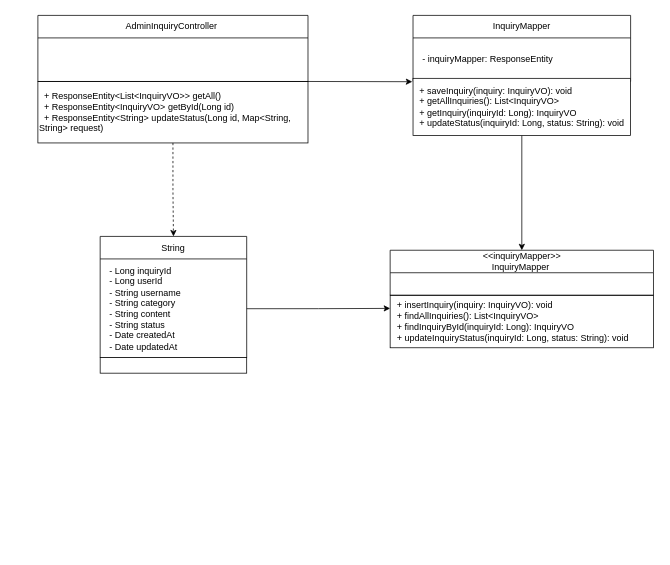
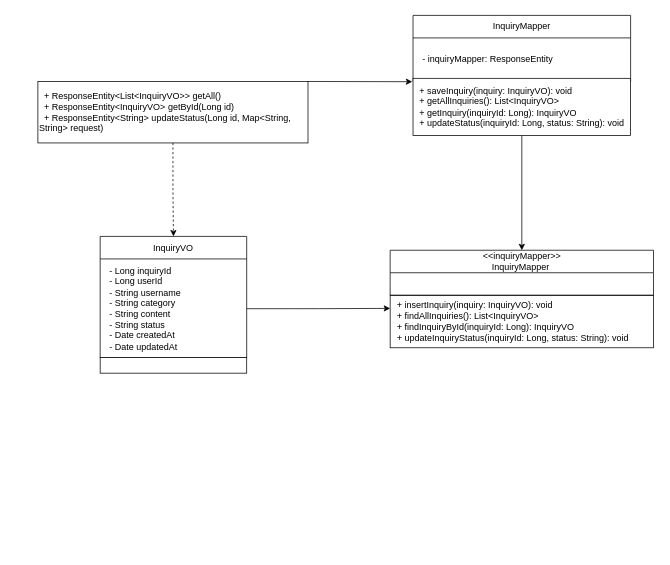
  <mxCell id="0" />
  <mxCell id="1" parent="0" />
  <mxCell id="2" value="" style="endArrow=classic;html=1;rounded=0;exitX=1;exitY=0;exitDx=0;exitDy=0;entryX=0;entryY=0.25;entryDx=0;entryDy=0;" edge="1" parent="1" source="11"><mxGeometry width="50" height="50" relative="1" as="geometry"><mxPoint x="209" y="263" as="sourcePoint" /><mxPoint x="549" y="108.37" as="targetPoint" /></mxGeometry></mxCell>
  <mxCell id="3" style="edgeStyle=orthogonalEdgeStyle;rounded=0;orthogonalLoop=1;jettySize=auto;html=1;entryX=0.5;entryY=0;entryDx=0;entryDy=0;" edge="1" parent="1" source="16" target="20"><mxGeometry relative="1" as="geometry" /></mxCell>
  <mxCell id="4" value="" style="endArrow=classic;html=1;rounded=0;exitX=1;exitY=0.5;exitDx=0;exitDy=0;entryX=0;entryY=0.25;entryDx=0;entryDy=0;edgeStyle=orthogonalEdgeStyle;" edge="1" parent="1" source="8" target="19"><mxGeometry width="50" height="50" relative="1" as="geometry"><mxPoint x="-151" y="809" as="sourcePoint" /><mxPoint x="410" y="557.68" as="targetPoint" /></mxGeometry></mxCell>
  <mxCell id="5" value="" style="group" vertex="1" connectable="0" parent="1"><mxGeometry x="20" y="460" width="250" height="271" as="geometry" /></mxCell>
  <mxCell id="6" value="" style="group" vertex="1" connectable="0" parent="5"><mxGeometry x="103" y="-144" width="250" height="250.154" as="geometry" /></mxCell>
- <mxCell id="7" value="String" style="swimlane;fontStyle=0;childLayout=stackLayout;horizontal=1;startSize=30;horizontalStack=0;resizeParent=1;resizeParentMax=0;resizeLast=0;collapsible=1;marginBottom=0;whiteSpace=wrap;html=1;container=0;" vertex="1" parent="6"><mxGeometry x="10" y="-1.42" width="195.31" height="161.42" as="geometry"><mxRectangle x="100" y="80" width="140" height="30" as="alternateBounds" /></mxGeometry></mxCell>
+ <mxCell id="7" value="InquiryVO" style="swimlane;fontStyle=0;childLayout=stackLayout;horizontal=1;startSize=30;horizontalStack=0;resizeParent=1;resizeParentMax=0;resizeLast=0;collapsible=1;marginBottom=0;whiteSpace=wrap;html=1;container=0;" vertex="1" parent="6"><mxGeometry x="10" y="-1.42" width="195.31" height="161.42" as="geometry"><mxRectangle x="100" y="80" width="140" height="30" as="alternateBounds" /></mxGeometry></mxCell>
  <mxCell id="8" value="&lt;div&gt;&amp;nbsp; - Long inquiryId&lt;/div&gt;&lt;div&gt;&amp;nbsp; - Long userId&lt;/div&gt;&lt;div&gt;&amp;nbsp; - String username&lt;/div&gt;&lt;div&gt;&amp;nbsp; - String category&lt;/div&gt;&lt;div&gt;&amp;nbsp; - String content&lt;/div&gt;&lt;div&gt;&amp;nbsp; - String status&lt;/div&gt;&lt;div&gt;&amp;nbsp; - Date createdAt&lt;/div&gt;&lt;div&gt;&amp;nbsp; - Date updatedAt&lt;/div&gt;" style="text;strokeColor=none;fillColor=none;align=left;verticalAlign=middle;spacingLeft=4;spacingRight=4;overflow=hidden;points=[[0,0.5],[1,0.5]];portConstraint=eastwest;rotatable=0;whiteSpace=wrap;html=1;container=0;" vertex="1" parent="6"><mxGeometry x="10" y="29.85" width="195.31" height="130.15" as="geometry" /></mxCell>
  <mxCell id="9" value="" style="rounded=0;whiteSpace=wrap;html=1;align=left;container=0;" vertex="1" parent="6"><mxGeometry x="10" y="159.996" width="195.31" height="20.846" as="geometry" /></mxCell>
  <mxCell id="10" value="" style="group" vertex="1" connectable="0" parent="1"><mxGeometry x="50" y="20" width="360" height="170" as="geometry" /></mxCell>
  <mxCell id="11" value="&lt;div&gt;&amp;nbsp; + ResponseEntity&amp;lt;List&amp;lt;InquiryVO&amp;gt;&amp;gt; getAll()&lt;/div&gt;&lt;div&gt;&amp;nbsp; + ResponseEntity&amp;lt;InquiryVO&amp;gt; getById(Long id)&lt;/div&gt;&lt;div&gt;&amp;nbsp; + ResponseEntity&amp;lt;String&amp;gt; updateStatus(Long id, Map&amp;lt;String, String&amp;gt; request)&lt;/div&gt;" style="rounded=0;whiteSpace=wrap;html=1;align=left;container=0;" vertex="1" parent="10"><mxGeometry y="88.06" width="360" height="81.94" as="geometry" /></mxCell>
- <mxCell id="12" value="AdminInquiryController&amp;nbsp;" style="swimlane;fontStyle=0;childLayout=stackLayout;horizontal=1;startSize=30;horizontalStack=0;resizeParent=1;resizeParentMax=0;resizeLast=0;collapsible=1;marginBottom=0;whiteSpace=wrap;html=1;container=0;" vertex="1" parent="10"><mxGeometry width="360" height="88.06" as="geometry"><mxRectangle x="100" y="80" width="140" height="30" as="alternateBounds" /></mxGeometry></mxCell>
  <mxCell id="13" style="rounded=0;orthogonalLoop=1;jettySize=auto;html=1;edgeStyle=orthogonalEdgeStyle;dashed=1;" edge="1" parent="1" source="11" target="7"><mxGeometry relative="1" as="geometry" /></mxCell>
  <mxCell id="14" value="" style="group" vertex="1" connectable="0" parent="1"><mxGeometry x="550" y="20" width="290" height="160" as="geometry" /></mxCell>
  <mxCell id="15" value="InquiryMapper" style="swimlane;fontStyle=0;childLayout=stackLayout;horizontal=1;startSize=30;horizontalStack=0;resizeParent=1;resizeParentMax=0;resizeLast=0;collapsible=1;marginBottom=0;whiteSpace=wrap;html=1;container=0;" vertex="1" parent="14"><mxGeometry width="290.0" height="88.065" as="geometry"><mxRectangle x="100" y="80" width="140" height="30" as="alternateBounds" /></mxGeometry></mxCell>
  <mxCell id="16" value="&lt;div&gt;&amp;nbsp; + saveInquiry(inquiry: InquiryVO): void&lt;/div&gt;&lt;div&gt;&amp;nbsp; + getAllInquiries(): List&amp;lt;InquiryVO&amp;gt;&lt;/div&gt;&lt;div&gt;&amp;nbsp; + getInquiry(inquiryId: Long): InquiryVO&lt;/div&gt;&lt;div&gt;&amp;nbsp; + updateStatus(inquiryId: Long, status: String): void&lt;/div&gt;" style="rounded=0;whiteSpace=wrap;html=1;align=left;container=0;" vertex="1" parent="14"><mxGeometry y="83.87" width="290.0" height="76.13" as="geometry" /></mxCell>
  <mxCell id="17" value="&amp;nbsp; - inquiryMapper: ResponseEntity" style="text;strokeColor=none;fillColor=none;align=left;verticalAlign=middle;spacingLeft=4;spacingRight=4;overflow=hidden;points=[[0,0.5],[1,0.5]];portConstraint=eastwest;rotatable=0;whiteSpace=wrap;html=1;container=0;" vertex="1" parent="14"><mxGeometry y="30" width="290.0" height="58.065" as="geometry" /></mxCell>
  <mxCell id="18" value="" style="group" vertex="1" connectable="0" parent="1"><mxGeometry x="519.5" y="333" width="351" height="150" as="geometry" /></mxCell>
  <mxCell id="19" value="&lt;div&gt;&amp;nbsp; + insertInquiry(inquiry: InquiryVO): void&lt;/div&gt;&lt;div&gt;&amp;nbsp; + findAllInquiries(): List&amp;lt;InquiryVO&amp;gt;&lt;/div&gt;&lt;div&gt;&amp;nbsp; + findInquiryById(inquiryId: Long): InquiryVO&lt;/div&gt;&lt;div&gt;&amp;nbsp; + updateInquiryStatus(inquiryId: Long, status: String): void&lt;/div&gt;" style="rounded=0;whiteSpace=wrap;html=1;align=left;container=0;" vertex="1" parent="18"><mxGeometry y="60" width="351" height="70" as="geometry" /></mxCell>
  <mxCell id="20" value="&lt;div&gt;&amp;lt;&amp;lt;inquiryMapper&amp;gt;&amp;gt;&lt;/div&gt;InquiryMapper&amp;nbsp;" style="swimlane;fontStyle=0;childLayout=stackLayout;horizontal=1;startSize=30;horizontalStack=0;resizeParent=1;resizeParentMax=0;resizeLast=0;collapsible=1;marginBottom=0;whiteSpace=wrap;html=1;container=0;" vertex="1" parent="18"><mxGeometry width="351" height="60" as="geometry"><mxRectangle x="100" y="80" width="140" height="30" as="alternateBounds" /></mxGeometry></mxCell>
